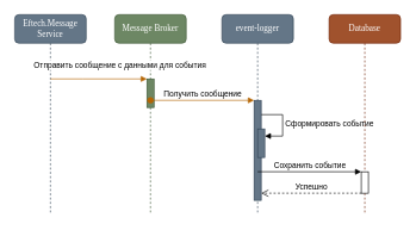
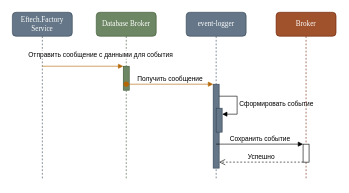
  <mxCell id="0" />
  <mxCell id="1" parent="0" />
- <mxCell id="2" value="Message Broker" style="shape=umlLifeline;perimeter=lifelinePerimeter;whiteSpace=wrap;html=1;container=1;collapsible=0;recursiveResize=0;outlineConnect=0;rounded=1;shadow=0;comic=0;labelBackgroundColor=none;strokeWidth=1;fontFamily=Verdana;fontSize=12;align=center;fillColor=#6d8764;strokeColor=#3A5431;fontColor=#ffffff;" parent="1" vertex="1"><mxGeometry x="160" y="20" width="100" height="280" as="geometry" /></mxCell>
+ <mxCell id="2" value="Database Broker" style="shape=umlLifeline;perimeter=lifelinePerimeter;whiteSpace=wrap;html=1;container=1;collapsible=0;recursiveResize=0;outlineConnect=0;rounded=1;shadow=0;comic=0;labelBackgroundColor=none;strokeWidth=1;fontFamily=Verdana;fontSize=12;align=center;fillColor=#6d8764;strokeColor=#3A5431;fontColor=#ffffff;" parent="1" vertex="1"><mxGeometry x="160" y="20" width="100" height="280" as="geometry" /></mxCell>
  <mxCell id="3" value="" style="html=1;points=[];perimeter=orthogonalPerimeter;outlineConnect=0;targetShapes=umlLifeline;portConstraint=eastwest;newEdgeStyle={&quot;edgeStyle&quot;:&quot;elbowEdgeStyle&quot;,&quot;elbow&quot;:&quot;vertical&quot;,&quot;curved&quot;:0,&quot;rounded&quot;:0};fillColor=#6d8764;fontColor=#ffffff;strokeColor=#3A5431;" parent="2" vertex="1"><mxGeometry x="45" y="90" width="10" height="40" as="geometry" /></mxCell>
  <mxCell id="4" value="event-logger" style="shape=umlLifeline;perimeter=lifelinePerimeter;whiteSpace=wrap;html=1;container=1;collapsible=0;recursiveResize=0;outlineConnect=0;rounded=1;shadow=0;comic=0;labelBackgroundColor=none;strokeWidth=1;fontFamily=Verdana;fontSize=12;align=center;fillColor=#647687;fontColor=#ffffff;strokeColor=#314354;" parent="1" vertex="1"><mxGeometry x="310" y="20" width="100" height="280" as="geometry" /></mxCell>
  <mxCell id="5" value="" style="html=1;points=[];perimeter=orthogonalPerimeter;rounded=0;shadow=0;comic=0;labelBackgroundColor=none;strokeWidth=1;fontFamily=Verdana;fontSize=12;align=center;fillColor=#647687;fontColor=#ffffff;strokeColor=#314354;" parent="4" vertex="1"><mxGeometry x="45" y="120" width="10" height="140" as="geometry" /></mxCell>
  <mxCell id="6" value="Успешно" style="html=1;verticalAlign=bottom;endArrow=open;dashed=1;endSize=8;edgeStyle=elbowEdgeStyle;elbow=vertical;curved=0;rounded=0;" parent="4" target="5" edge="1"><mxGeometry relative="1" as="geometry"><mxPoint x="45.0" y="370" as="targetPoint" /><mxPoint x="195.3" y="250" as="sourcePoint" /><Array as="points"><mxPoint x="130" y="250" /></Array></mxGeometry></mxCell>
  <mxCell id="7" value="" style="html=1;points=[];perimeter=orthogonalPerimeter;outlineConnect=0;targetShapes=umlLifeline;portConstraint=eastwest;newEdgeStyle={&quot;edgeStyle&quot;:&quot;elbowEdgeStyle&quot;,&quot;elbow&quot;:&quot;vertical&quot;,&quot;curved&quot;:0,&quot;rounded&quot;:0};fillColor=#647687;fontColor=#ffffff;strokeColor=#314354;" parent="4" vertex="1"><mxGeometry x="50" y="160" width="10" height="40" as="geometry" /></mxCell>
  <mxCell id="8" value="Сформировать событие" style="html=1;align=left;spacingLeft=2;endArrow=block;rounded=0;edgeStyle=orthogonalEdgeStyle;curved=0;rounded=0;" parent="4" target="7" edge="1"><mxGeometry relative="1" as="geometry"><mxPoint x="55" y="140" as="sourcePoint" /><Array as="points"><mxPoint x="85" y="170" /></Array></mxGeometry></mxCell>
- <mxCell id="9" value="Database" style="shape=umlLifeline;perimeter=lifelinePerimeter;whiteSpace=wrap;html=1;container=1;collapsible=0;recursiveResize=0;outlineConnect=0;rounded=1;shadow=0;comic=0;labelBackgroundColor=none;strokeWidth=1;fontFamily=Verdana;fontSize=12;align=center;fillColor=#a0522d;fontColor=#ffffff;strokeColor=#6D1F00;" parent="1" vertex="1"><mxGeometry x="460" y="20" width="100" height="280" as="geometry" /></mxCell>
+ <mxCell id="9" value="Broker" style="shape=umlLifeline;perimeter=lifelinePerimeter;whiteSpace=wrap;html=1;container=1;collapsible=0;recursiveResize=0;outlineConnect=0;rounded=1;shadow=0;comic=0;labelBackgroundColor=none;strokeWidth=1;fontFamily=Verdana;fontSize=12;align=center;fillColor=#a0522d;fontColor=#ffffff;strokeColor=#6D1F00;" parent="1" vertex="1"><mxGeometry x="460" y="20" width="100" height="280" as="geometry" /></mxCell>
  <mxCell id="10" value="" style="html=1;points=[];perimeter=orthogonalPerimeter;outlineConnect=0;targetShapes=umlLifeline;portConstraint=eastwest;newEdgeStyle={&quot;edgeStyle&quot;:&quot;elbowEdgeStyle&quot;,&quot;elbow&quot;:&quot;vertical&quot;,&quot;curved&quot;:0,&quot;rounded&quot;:0};" parent="9" vertex="1"><mxGeometry x="45" y="220" width="10" height="30" as="geometry" /></mxCell>
- <mxCell id="11" value="Eftech.Message&lt;br&gt;Service" style="shape=umlLifeline;perimeter=lifelinePerimeter;whiteSpace=wrap;html=1;container=1;collapsible=0;recursiveResize=0;outlineConnect=0;rounded=1;shadow=0;comic=0;labelBackgroundColor=none;strokeWidth=1;fontFamily=Verdana;fontSize=12;align=center;fillColor=#647687;fontColor=#ffffff;strokeColor=#314354;" parent="1" vertex="1"><mxGeometry x="20" y="20" width="100" height="280" as="geometry" /></mxCell>
+ <mxCell id="11" value="Eftech.Factory&lt;br&gt;Service" style="shape=umlLifeline;perimeter=lifelinePerimeter;whiteSpace=wrap;html=1;container=1;collapsible=0;recursiveResize=0;outlineConnect=0;rounded=1;shadow=0;comic=0;labelBackgroundColor=none;strokeWidth=1;fontFamily=Verdana;fontSize=12;align=center;fillColor=#647687;fontColor=#ffffff;strokeColor=#314354;" parent="1" vertex="1"><mxGeometry x="20" y="20" width="100" height="280" as="geometry" /></mxCell>
  <mxCell id="12" value="Сохранить событие" style="html=1;verticalAlign=bottom;endArrow=block;edgeStyle=elbowEdgeStyle;elbow=vertical;curved=0;rounded=0;exitX=0.5;exitY=0.714;exitDx=0;exitDy=0;exitPerimeter=0;" parent="1" source="5" target="10" edge="1"><mxGeometry x="0.007" relative="1" as="geometry"><mxPoint x="435" y="360" as="sourcePoint" /><Array as="points"><mxPoint x="440" y="240" /></Array><mxPoint as="offset" /></mxGeometry></mxCell>
  <mxCell id="13" value="Отправить сообщение c данными для события" style="html=1;verticalAlign=bottom;endArrow=block;edgeStyle=elbowEdgeStyle;elbow=vertical;curved=0;rounded=0;fillColor=#fad7ac;strokeColor=#b46504;" parent="1" edge="1"><mxGeometry x="0.434" y="10" width="80" relative="1" as="geometry"><mxPoint x="70" y="110" as="sourcePoint" /><mxPoint x="205" y="110" as="targetPoint" /><Array as="points"><mxPoint x="115.5" y="110" /></Array><mxPoint as="offset" /></mxGeometry></mxCell>
  <mxCell id="14" value="Получить сообщение" style="html=1;verticalAlign=bottom;startArrow=oval;startFill=1;endArrow=block;startSize=8;edgeStyle=elbowEdgeStyle;elbow=vertical;curved=0;rounded=0;entryX=0.5;entryY=0.14;entryDx=0;entryDy=0;entryPerimeter=0;fillColor=#fad7ac;strokeColor=#b46504;" parent="1" edge="1"><mxGeometry width="60" relative="1" as="geometry"><mxPoint x="210" y="140" as="sourcePoint" /><mxPoint x="355" y="140.4" as="targetPoint" /></mxGeometry></mxCell>
